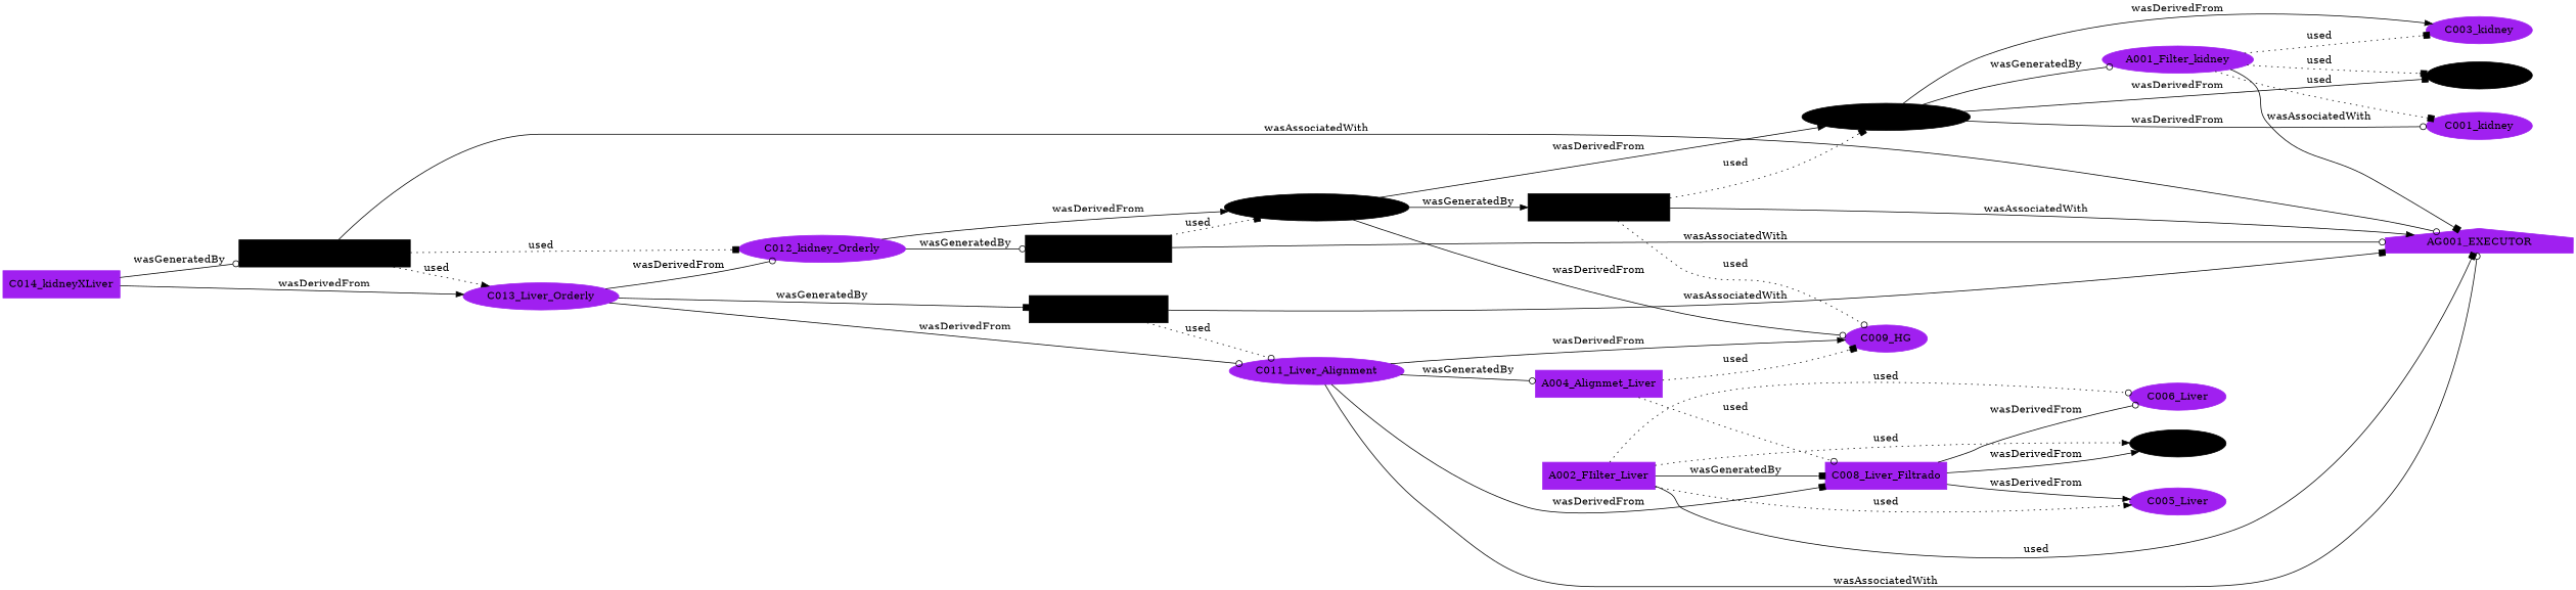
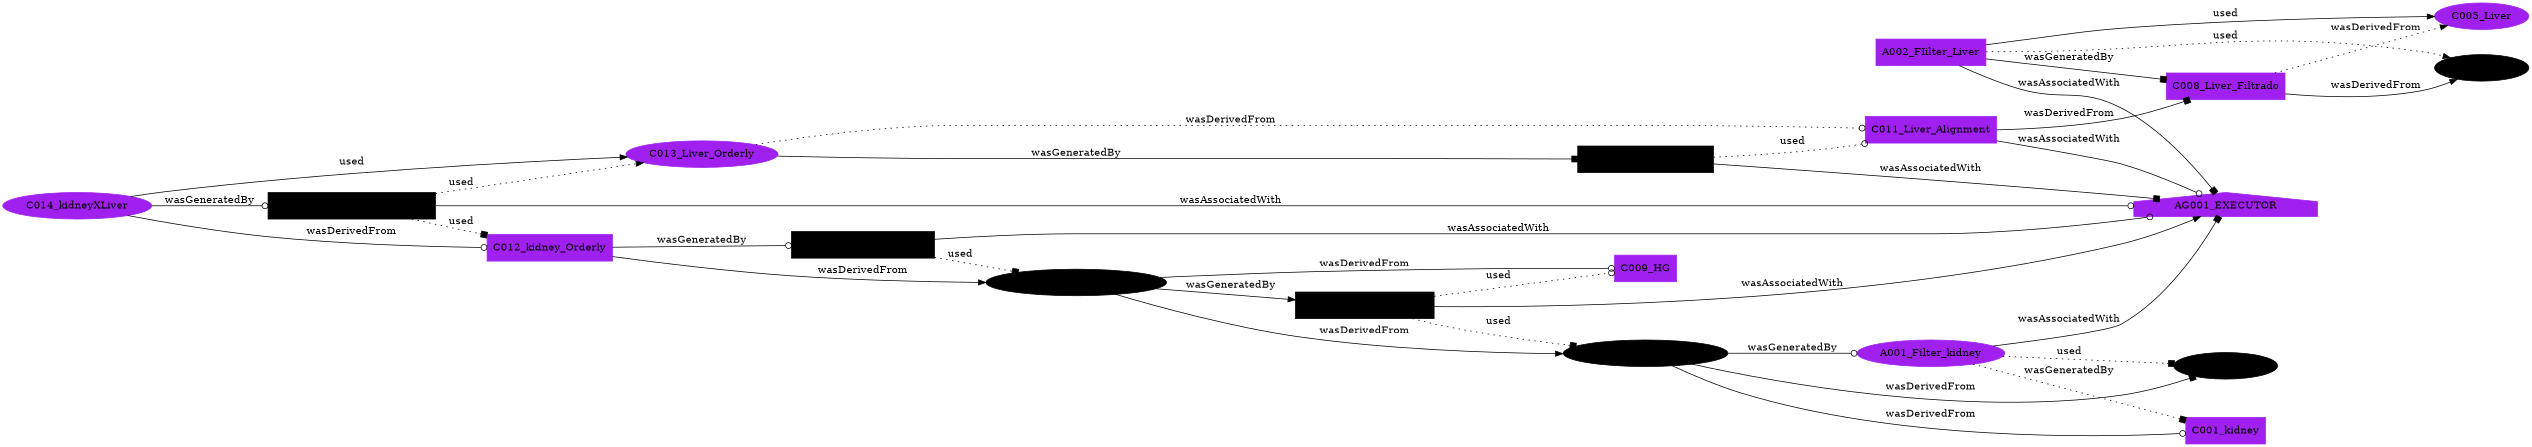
  digraph {
    fontsize=36
    rankdir=LR
    node [color=purple distortion=0.0 orientation=0.0 shape=ellipse skew=0.0 style=filled]
    edge [arrowhead=odot]
    A001_Filter_kidney
-   C001_kidney
+   C001_kidney [shape=box]
    C002_kidney [color=black]
-   C003_kidney
    AG001_EXECUTOR [shape=house]
    C007_kidney_Filtrado [color=black]
    A002_FIilter_Liver [shape=box]
    C004_Liver [color=black]
    C005_Liver
-   C006_Liver
    C008_Liver_Filtrado [shape=box]
    A003_Alignment_kidney [color=black shape=box]
-   C009_HG
+   C009_HG [shape=box]
    C010_kidney_Alignment [color=black]
-   A004_Alignmet_Liver [shape=box]
-   C011_Liver_Alignment
+   C011_Liver_Alignment [shape=box]
    A005_Ordenation_kidney [color=black shape=box]
-   C012_kidney_Orderly
+   C012_kidney_Orderly [shape=box]
    A006_Ordenation_Liver [color=black shape=box]
    C013_Liver_Orderly
    A007_Differential_Expression [color=black shape=box]
-   C014_kidneyXLiver [shape=box]
-   A001_Filter_kidney -> C001_kidney [arrowhead=box label=used style=dotted]
+   C014_kidneyXLiver
+   A001_Filter_kidney -> C001_kidney [arrowhead=box label=wasGeneratedBy style=dotted]
    A001_Filter_kidney -> C002_kidney [arrowhead=box label=used style=dotted]
-   A001_Filter_kidney -> C003_kidney [arrowhead=box label=used style=dotted]
    A001_Filter_kidney -> AG001_EXECUTOR [arrowhead=box label=wasAssociatedWith]
    C007_kidney_Filtrado -> A001_Filter_kidney [label=wasGeneratedBy]
    C007_kidney_Filtrado -> C001_kidney [label=wasDerivedFrom]
    C007_kidney_Filtrado -> C002_kidney [arrowhead=box label=wasDerivedFrom]
-   C007_kidney_Filtrado -> C003_kidney [arrowhead=normal label=wasDerivedFrom]
-   A002_FIilter_Liver -> AG001_EXECUTOR [arrowhead=box label=used]
+   A002_FIilter_Liver -> AG001_EXECUTOR [arrowhead=box label=wasAssociatedWith]
    A002_FIilter_Liver -> C004_Liver [arrowhead=normal label=used style=dotted]
-   A002_FIilter_Liver -> C005_Liver [arrowhead=normal label=used style=dotted]
-   A002_FIilter_Liver -> C006_Liver [label=used style=dotted]
+   A002_FIilter_Liver -> C005_Liver [arrowhead=normal label=used style=solid]
    A002_FIilter_Liver -> C008_Liver_Filtrado [arrowhead=box label=wasGeneratedBy]
    C008_Liver_Filtrado -> C004_Liver [arrowhead=normal label=wasDerivedFrom]
-   C008_Liver_Filtrado -> C005_Liver [arrowhead=normal label=wasDerivedFrom]
-   C008_Liver_Filtrado -> C006_Liver [label=wasDerivedFrom]
+   C008_Liver_Filtrado -> C005_Liver [arrowhead=normal label=wasDerivedFrom style=dotted]
    A003_Alignment_kidney -> AG001_EXECUTOR [arrowhead=normal label=wasAssociatedWith]
    A003_Alignment_kidney -> C007_kidney_Filtrado [arrowhead=box label=used style=dotted]
    A003_Alignment_kidney -> C009_HG [label=used style=dotted]
    C010_kidney_Alignment -> C007_kidney_Filtrado [arrowhead=normal label=wasDerivedFrom]
    C010_kidney_Alignment -> A003_Alignment_kidney [arrowhead=normal label=wasGeneratedBy]
    C010_kidney_Alignment -> C009_HG [label=wasDerivedFrom]
-   A004_Alignmet_Liver -> C008_Liver_Filtrado [label=used style=dotted]
-   A004_Alignmet_Liver -> C009_HG [arrowhead=box label=used style=dotted]
    C011_Liver_Alignment -> AG001_EXECUTOR [label=wasAssociatedWith]
    C011_Liver_Alignment -> C008_Liver_Filtrado [arrowhead=box label=wasDerivedFrom]
-   C011_Liver_Alignment -> C009_HG [arrowhead=normal label=wasDerivedFrom]
-   C011_Liver_Alignment -> A004_Alignmet_Liver [label=wasGeneratedBy]
    A005_Ordenation_kidney -> AG001_EXECUTOR [label=wasAssociatedWith]
    A005_Ordenation_kidney -> C010_kidney_Alignment [arrowhead=box label=used style=dotted]
    C012_kidney_Orderly -> C010_kidney_Alignment [arrowhead=normal label=wasDerivedFrom]
    C012_kidney_Orderly -> A005_Ordenation_kidney [label=wasGeneratedBy]
    A006_Ordenation_Liver -> AG001_EXECUTOR [arrowhead=box label=wasAssociatedWith]
    A006_Ordenation_Liver -> C011_Liver_Alignment [label=used style=dotted]
-   C013_Liver_Orderly -> C011_Liver_Alignment [label=wasDerivedFrom]
+   C013_Liver_Orderly -> C011_Liver_Alignment [label=wasDerivedFrom style=dotted]
    C013_Liver_Orderly -> A006_Ordenation_Liver [arrowhead=box label=wasGeneratedBy]
    A007_Differential_Expression -> AG001_EXECUTOR [label=wasAssociatedWith]
    A007_Differential_Expression -> C012_kidney_Orderly [arrowhead=box label=used style=dotted]
    A007_Differential_Expression -> C013_Liver_Orderly [arrowhead=normal label=used style=dotted]
-   C013_Liver_Orderly -> C012_kidney_Orderly [label=wasDerivedFrom]
-   C014_kidneyXLiver -> C013_Liver_Orderly [arrowhead=normal label=wasDerivedFrom]
+   C014_kidneyXLiver -> C012_kidney_Orderly [label=wasDerivedFrom]
+   C014_kidneyXLiver -> C013_Liver_Orderly [arrowhead=normal label=used]
    C014_kidneyXLiver -> A007_Differential_Expression [label=wasGeneratedBy]
  }
